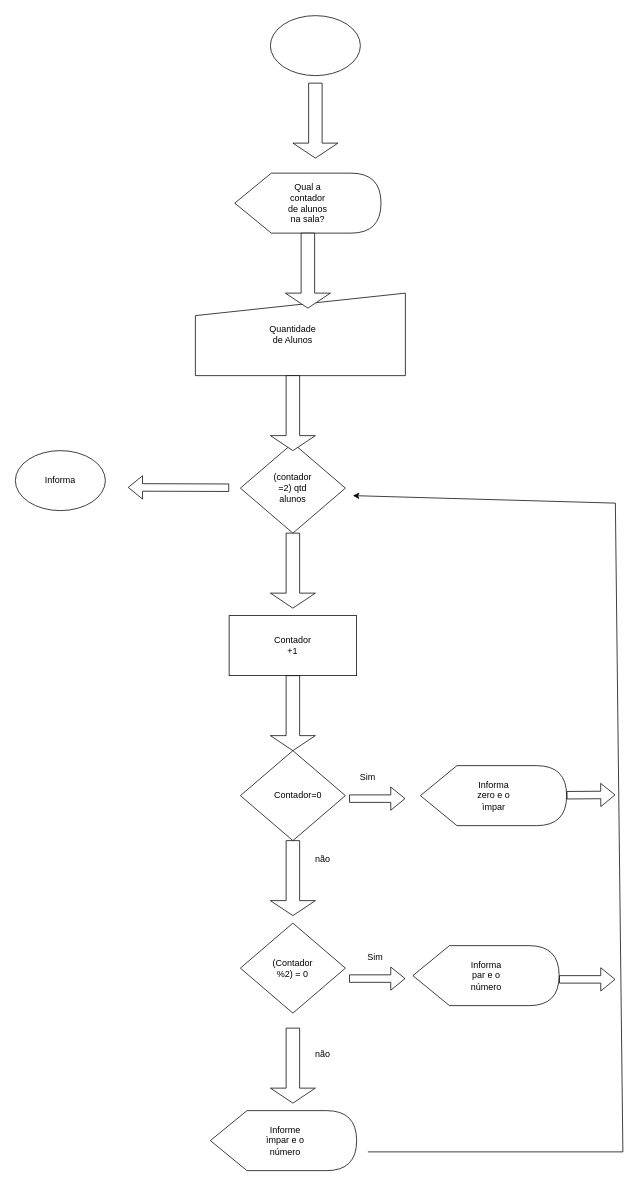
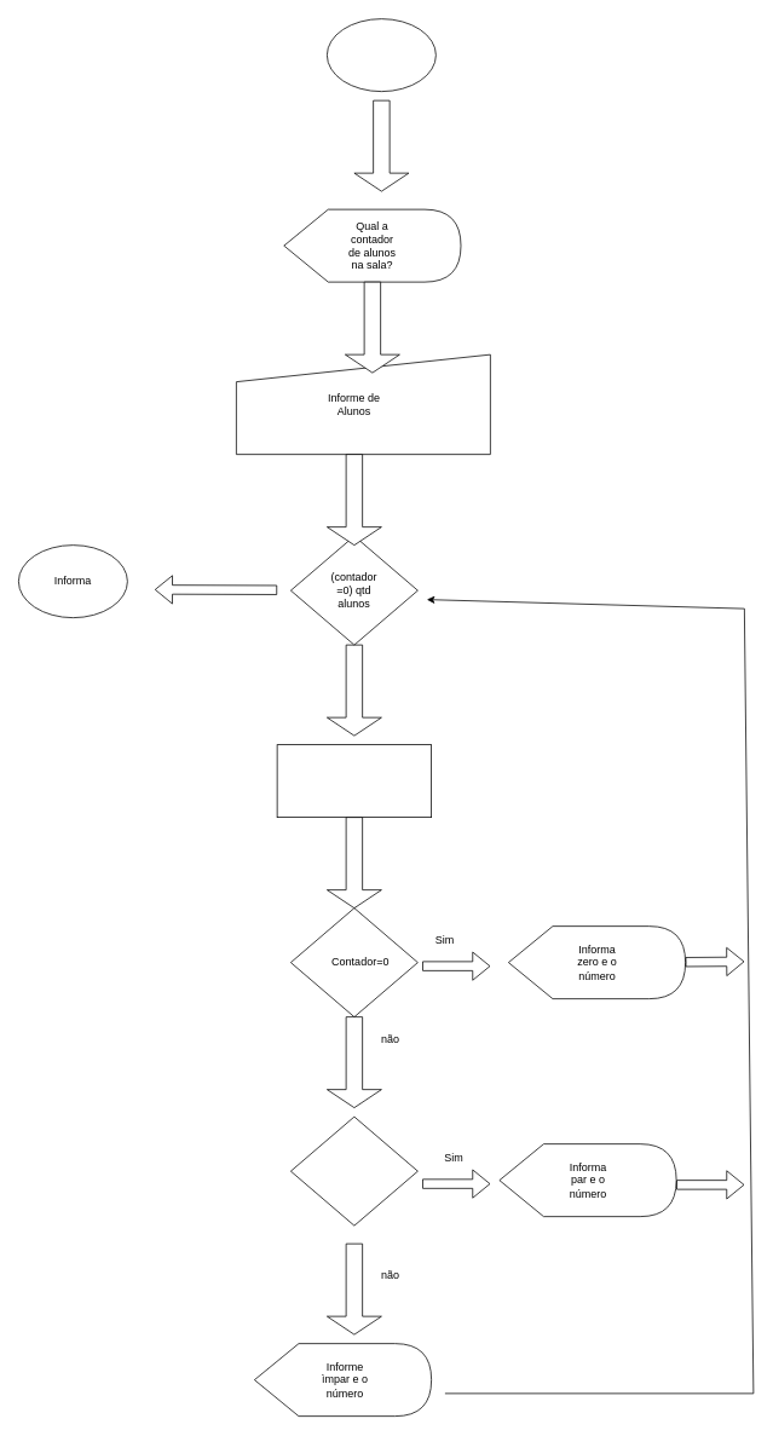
  <mxCell id="0" />
  <mxCell id="1" parent="0" />
  <mxCell id="2" value="" style="ellipse;whiteSpace=wrap;html=1;" vertex="1" parent="1"><mxGeometry x="360" y="20" width="120" height="80" as="geometry" /></mxCell>
  <mxCell id="3" value="" style="shape=singleArrow;direction=south;whiteSpace=wrap;html=1;" vertex="1" parent="1"><mxGeometry x="390" y="110" width="60" height="100" as="geometry" /></mxCell>
  <mxCell id="4" value="" style="shape=singleArrow;direction=south;whiteSpace=wrap;html=1;" vertex="1" parent="1"><mxGeometry x="360" y="710" width="60" height="100" as="geometry" /></mxCell>
  <mxCell id="5" value="" style="rhombus;whiteSpace=wrap;html=1;" vertex="1" parent="1"><mxGeometry x="320" y="590" width="140" height="120" as="geometry" /></mxCell>
  <mxCell id="6" value="" style="shape=display;whiteSpace=wrap;html=1;" vertex="1" parent="1"><mxGeometry x="312.5" y="230" width="195" height="80" as="geometry" /></mxCell>
  <mxCell id="7" value="Qual a contador de alunos na sala?" style="text;html=1;strokeColor=none;fillColor=none;align=center;verticalAlign=middle;whiteSpace=wrap;rounded=0;" vertex="1" parent="1"><mxGeometry x="380" y="255" width="60" height="30" as="geometry" /></mxCell>
  <mxCell id="8" value="" style="shape=manualInput;whiteSpace=wrap;html=1;" vertex="1" parent="1"><mxGeometry x="260" y="390" width="280" height="110" as="geometry" /></mxCell>
  <mxCell id="9" value="" style="shape=singleArrow;direction=south;whiteSpace=wrap;html=1;" vertex="1" parent="1"><mxGeometry x="360" y="500" width="60" height="100" as="geometry" /></mxCell>
  <mxCell id="10" value="" style="shape=singleArrow;direction=south;whiteSpace=wrap;html=1;" vertex="1" parent="1"><mxGeometry x="380" y="310" width="60" height="100" as="geometry" /></mxCell>
- <mxCell id="11" value="Quantidade de Alunos" style="text;html=1;strokeColor=none;fillColor=none;align=center;verticalAlign=middle;whiteSpace=wrap;rounded=0;" vertex="1" parent="1"><mxGeometry x="360" y="430" width="60" height="30" as="geometry" /></mxCell>
- <mxCell id="12" value="(contador =2) qtd alunos" style="text;html=1;strokeColor=none;fillColor=none;align=center;verticalAlign=middle;whiteSpace=wrap;rounded=0;" vertex="1" parent="1"><mxGeometry x="360" y="635" width="60" height="30" as="geometry" /></mxCell>
+ <mxCell id="11" value="Informe de Alunos" style="text;html=1;strokeColor=none;fillColor=none;align=center;verticalAlign=middle;whiteSpace=wrap;rounded=0;" vertex="1" parent="1"><mxGeometry x="360" y="430" width="60" height="30" as="geometry" /></mxCell>
+ <mxCell id="12" value="(contador =0) qtd alunos" style="text;html=1;strokeColor=none;fillColor=none;align=center;verticalAlign=middle;whiteSpace=wrap;rounded=0;" vertex="1" parent="1"><mxGeometry x="360" y="635" width="60" height="30" as="geometry" /></mxCell>
  <mxCell id="13" value="" style="rounded=0;whiteSpace=wrap;html=1;" vertex="1" parent="1"><mxGeometry x="305" y="820" width="170" height="80" as="geometry" /></mxCell>
- <mxCell id="14" value="Contador +1" style="text;html=1;strokeColor=none;fillColor=none;align=center;verticalAlign=middle;whiteSpace=wrap;rounded=0;" vertex="1" parent="1"><mxGeometry x="360" y="845" width="60" height="30" as="geometry" /></mxCell>
  <mxCell id="15" value="" style="shape=singleArrow;direction=south;whiteSpace=wrap;html=1;" vertex="1" parent="1"><mxGeometry x="360" y="900" width="60" height="100" as="geometry" /></mxCell>
  <mxCell id="16" value="" style="rhombus;whiteSpace=wrap;html=1;" vertex="1" parent="1"><mxGeometry x="320" y="1000" width="140" height="120" as="geometry" /></mxCell>
  <mxCell id="17" value="Contador=0" style="text;html=1;strokeColor=none;fillColor=none;align=center;verticalAlign=middle;whiteSpace=wrap;rounded=0;" vertex="1" parent="1"><mxGeometry x="367" y="1045" width="60" height="30" as="geometry" /></mxCell>
  <mxCell id="18" value="" style="shape=flexArrow;endArrow=classic;html=1;rounded=0;" edge="1" parent="1"><mxGeometry width="50" height="50" relative="1" as="geometry"><mxPoint x="465" y="1064" as="sourcePoint" /><mxPoint x="540" y="1064" as="targetPoint" /></mxGeometry></mxCell>
  <mxCell id="19" value="Sim" style="text;html=1;strokeColor=none;fillColor=none;align=center;verticalAlign=middle;whiteSpace=wrap;rounded=0;" vertex="1" parent="1"><mxGeometry x="460" y="1020" width="60" height="30" as="geometry" /></mxCell>
  <mxCell id="20" value="" style="shape=display;whiteSpace=wrap;html=1;" vertex="1" parent="1"><mxGeometry x="560" y="1020" width="195" height="80" as="geometry" /></mxCell>
- <mxCell id="21" value="Informa zero e o ìmpar" style="text;html=1;strokeColor=none;fillColor=none;align=center;verticalAlign=middle;whiteSpace=wrap;rounded=0;" vertex="1" parent="1"><mxGeometry x="627.5" y="1045" width="60" height="30" as="geometry" /></mxCell>
+ <mxCell id="21" value="Informa zero e o número" style="text;html=1;strokeColor=none;fillColor=none;align=center;verticalAlign=middle;whiteSpace=wrap;rounded=0;" vertex="1" parent="1"><mxGeometry x="627.5" y="1045" width="60" height="30" as="geometry" /></mxCell>
  <mxCell id="22" value="" style="shape=singleArrow;direction=south;whiteSpace=wrap;html=1;" vertex="1" parent="1"><mxGeometry x="360" y="1120" width="60" height="100" as="geometry" /></mxCell>
  <mxCell id="23" value="não" style="text;html=1;strokeColor=none;fillColor=none;align=center;verticalAlign=middle;whiteSpace=wrap;rounded=0;" vertex="1" parent="1"><mxGeometry x="400" y="1130" width="60" height="30" as="geometry" /></mxCell>
  <mxCell id="24" value="" style="rhombus;whiteSpace=wrap;html=1;" vertex="1" parent="1"><mxGeometry x="320" y="1230" width="140" height="120" as="geometry" /></mxCell>
- <mxCell id="25" value="(Contador %2) = 0" style="text;html=1;strokeColor=none;fillColor=none;align=center;verticalAlign=middle;whiteSpace=wrap;rounded=0;" vertex="1" parent="1"><mxGeometry x="360" y="1275" width="60" height="30" as="geometry" /></mxCell>
  <mxCell id="26" value="" style="shape=flexArrow;endArrow=classic;html=1;rounded=0;" edge="1" parent="1"><mxGeometry width="50" height="50" relative="1" as="geometry"><mxPoint x="465" y="1303.95" as="sourcePoint" /><mxPoint x="540" y="1303.95" as="targetPoint" /></mxGeometry></mxCell>
  <mxCell id="27" value="" style="shape=display;whiteSpace=wrap;html=1;" vertex="1" parent="1"><mxGeometry x="550" y="1260" width="195" height="80" as="geometry" /></mxCell>
  <mxCell id="28" value="&lt;div&gt;Informa par e o número&lt;/div&gt;" style="text;html=1;strokeColor=none;fillColor=none;align=center;verticalAlign=middle;whiteSpace=wrap;rounded=0;" vertex="1" parent="1"><mxGeometry x="617.5" y="1285" width="60" height="30" as="geometry" /></mxCell>
  <mxCell id="29" value="" style="shape=singleArrow;direction=south;whiteSpace=wrap;html=1;" vertex="1" parent="1"><mxGeometry x="360" y="1370" width="60" height="100" as="geometry" /></mxCell>
  <mxCell id="30" value="" style="shape=display;whiteSpace=wrap;html=1;" vertex="1" parent="1"><mxGeometry x="280" y="1480" width="195" height="80" as="geometry" /></mxCell>
  <mxCell id="31" value="Informe ìmpar e o número" style="text;html=1;strokeColor=none;fillColor=none;align=center;verticalAlign=middle;whiteSpace=wrap;rounded=0;" vertex="1" parent="1"><mxGeometry x="350" y="1505" width="60" height="30" as="geometry" /></mxCell>
  <mxCell id="32" value="não" style="text;html=1;strokeColor=none;fillColor=none;align=center;verticalAlign=middle;whiteSpace=wrap;rounded=0;" vertex="1" parent="1"><mxGeometry x="400" y="1390" width="60" height="30" as="geometry" /></mxCell>
  <mxCell id="33" value="Sim" style="text;html=1;strokeColor=none;fillColor=none;align=center;verticalAlign=middle;whiteSpace=wrap;rounded=0;" vertex="1" parent="1"><mxGeometry x="470" y="1260" width="60" height="30" as="geometry" /></mxCell>
  <mxCell id="34" value="" style="ellipse;whiteSpace=wrap;html=1;" vertex="1" parent="1"><mxGeometry x="20" y="600" width="120" height="80" as="geometry" /></mxCell>
  <mxCell id="35" value="" style="shape=flexArrow;endArrow=classic;html=1;rounded=0;" edge="1" parent="1"><mxGeometry width="50" height="50" relative="1" as="geometry"><mxPoint x="305" y="649.47" as="sourcePoint" /><mxPoint x="170" y="649" as="targetPoint" /></mxGeometry></mxCell>
  <mxCell id="36" value="Informa" style="text;html=1;strokeColor=none;fillColor=none;align=center;verticalAlign=middle;whiteSpace=wrap;rounded=0;" vertex="1" parent="1"><mxGeometry x="50" y="625" width="60" height="30" as="geometry" /></mxCell>
  <mxCell id="37" value="" style="endArrow=classic;html=1;rounded=0;" edge="1" parent="1"><mxGeometry width="50" height="50" relative="1" as="geometry"><mxPoint x="490" y="1535" as="sourcePoint" /><mxPoint x="470" y="660" as="targetPoint" /><Array as="points"><mxPoint x="830" y="1535" /><mxPoint x="820" y="670" /></Array></mxGeometry></mxCell>
  <mxCell id="38" value="" style="shape=flexArrow;endArrow=classic;html=1;rounded=0;" edge="1" parent="1"><mxGeometry width="50" height="50" relative="1" as="geometry"><mxPoint x="755" y="1059.47" as="sourcePoint" /><mxPoint x="820" y="1059" as="targetPoint" /></mxGeometry></mxCell>
  <mxCell id="39" value="" style="shape=flexArrow;endArrow=classic;html=1;rounded=0;" edge="1" parent="1"><mxGeometry width="50" height="50" relative="1" as="geometry"><mxPoint x="745" y="1305" as="sourcePoint" /><mxPoint x="820" y="1305" as="targetPoint" /></mxGeometry></mxCell>
